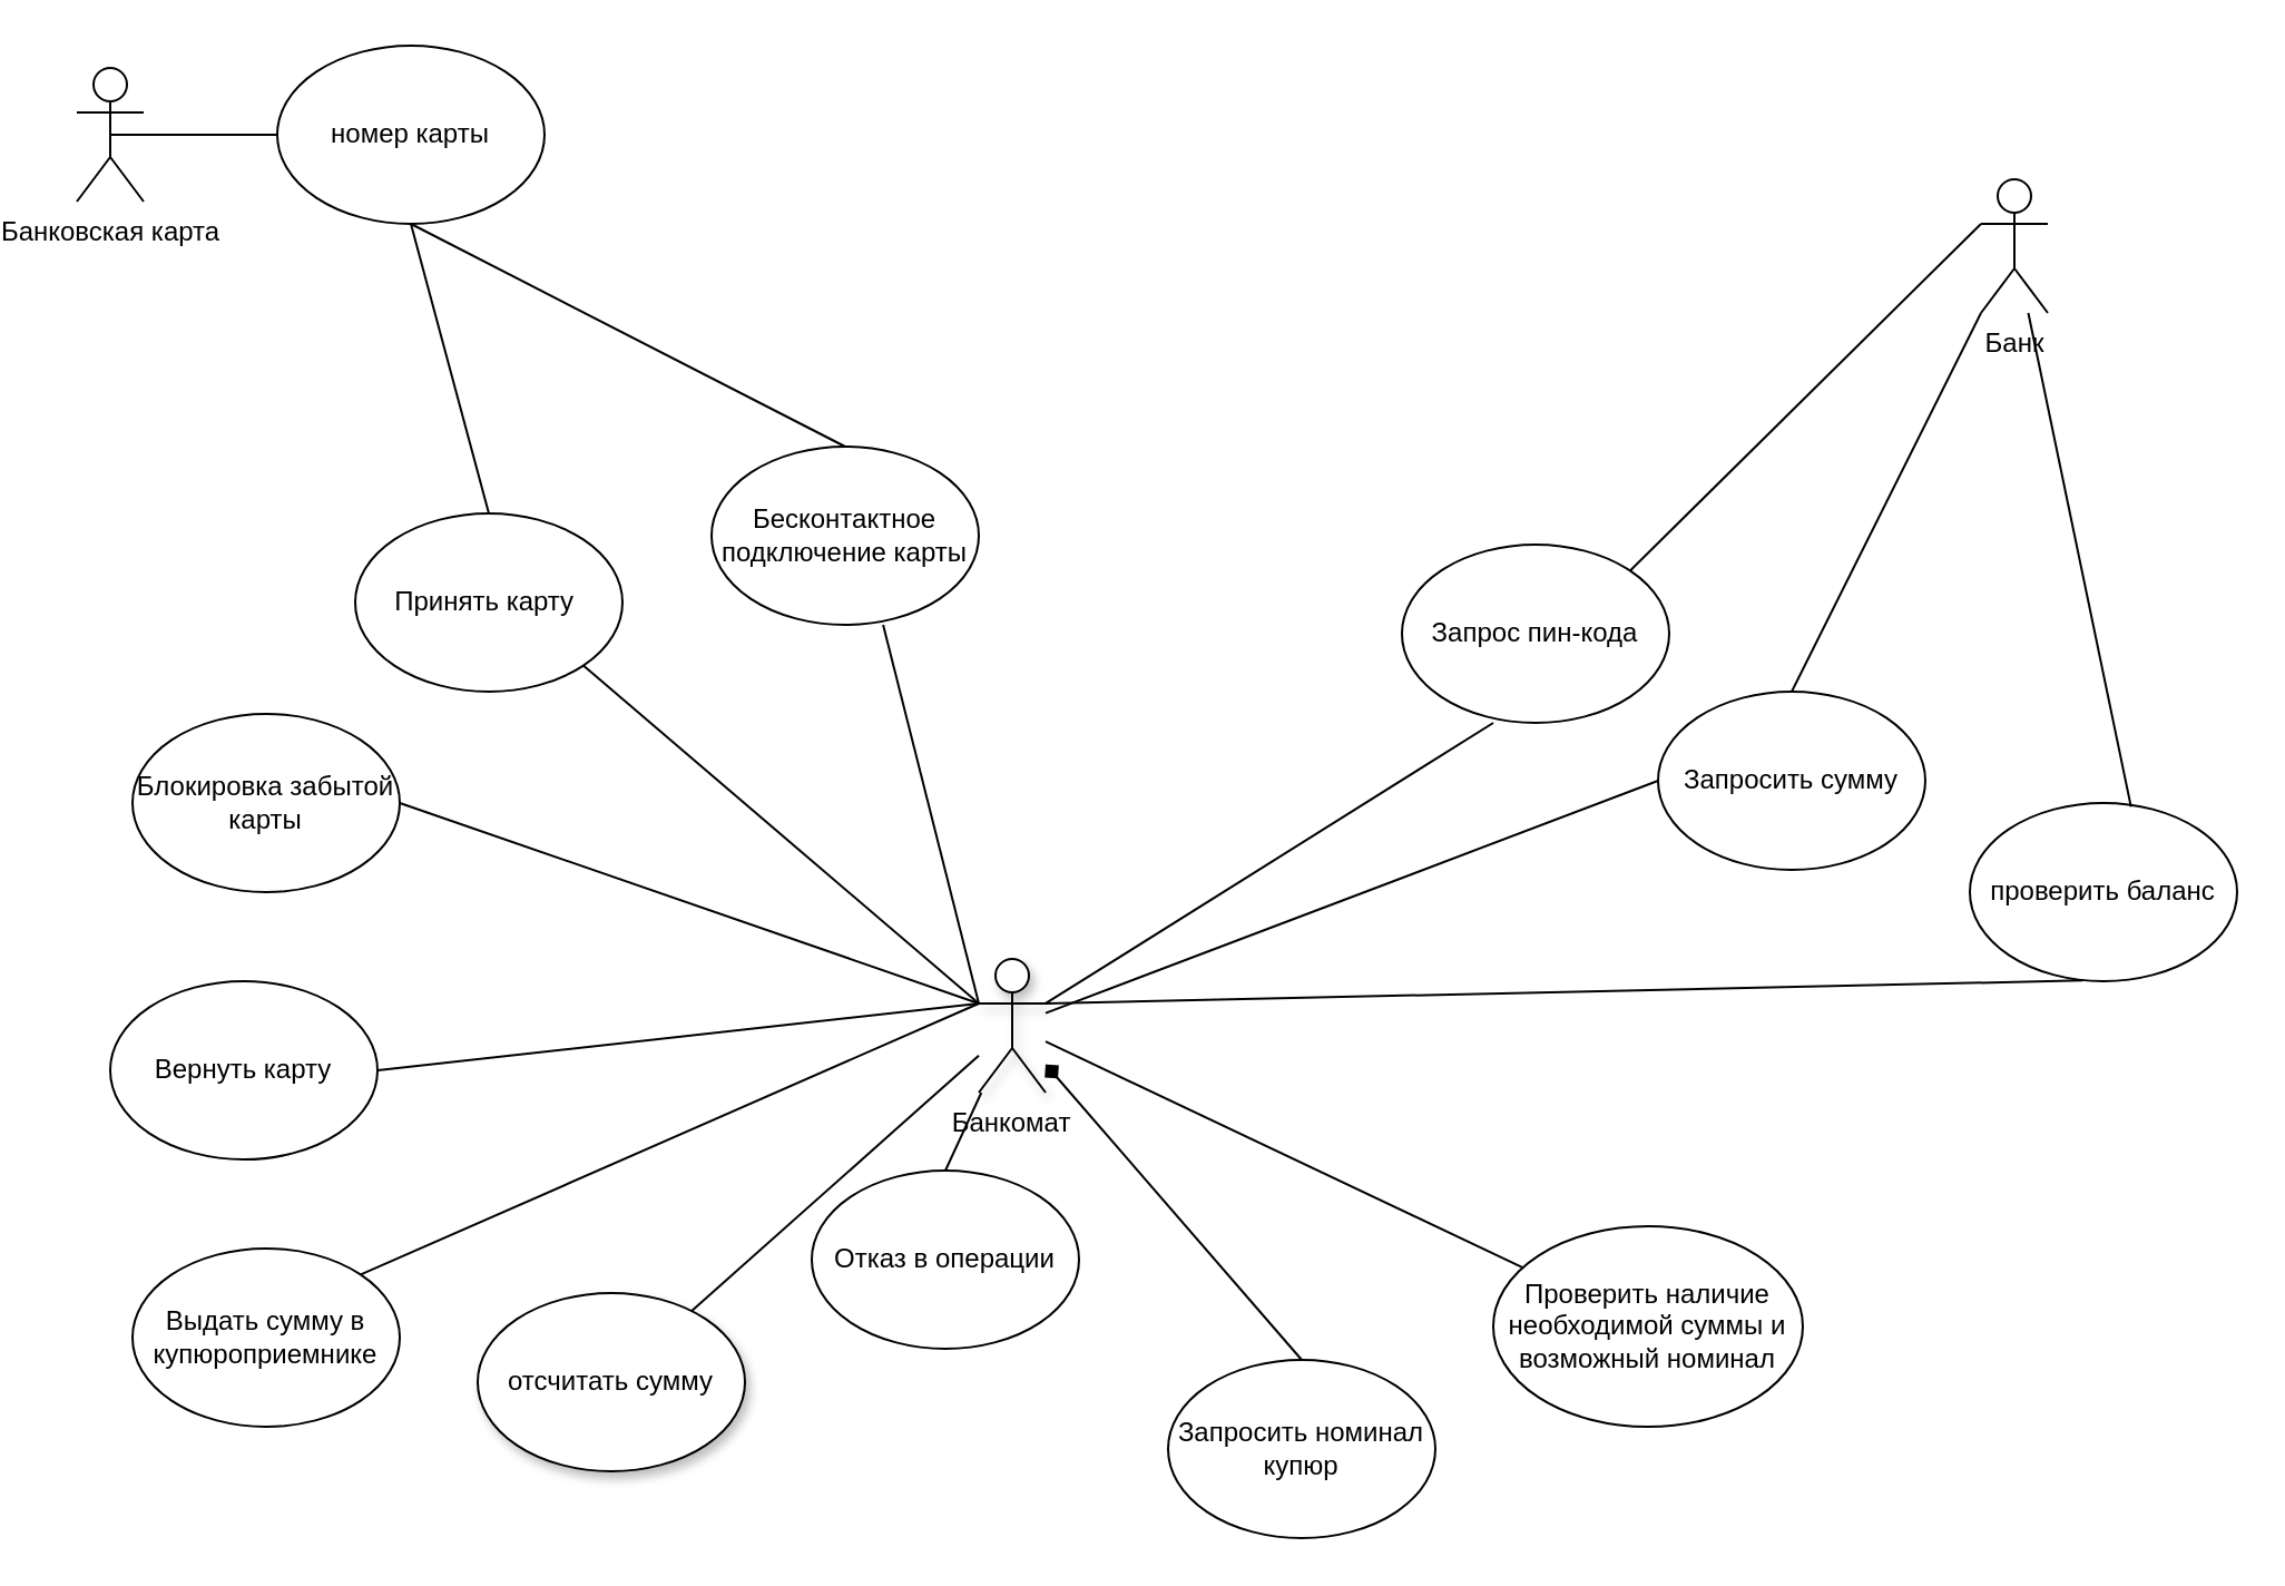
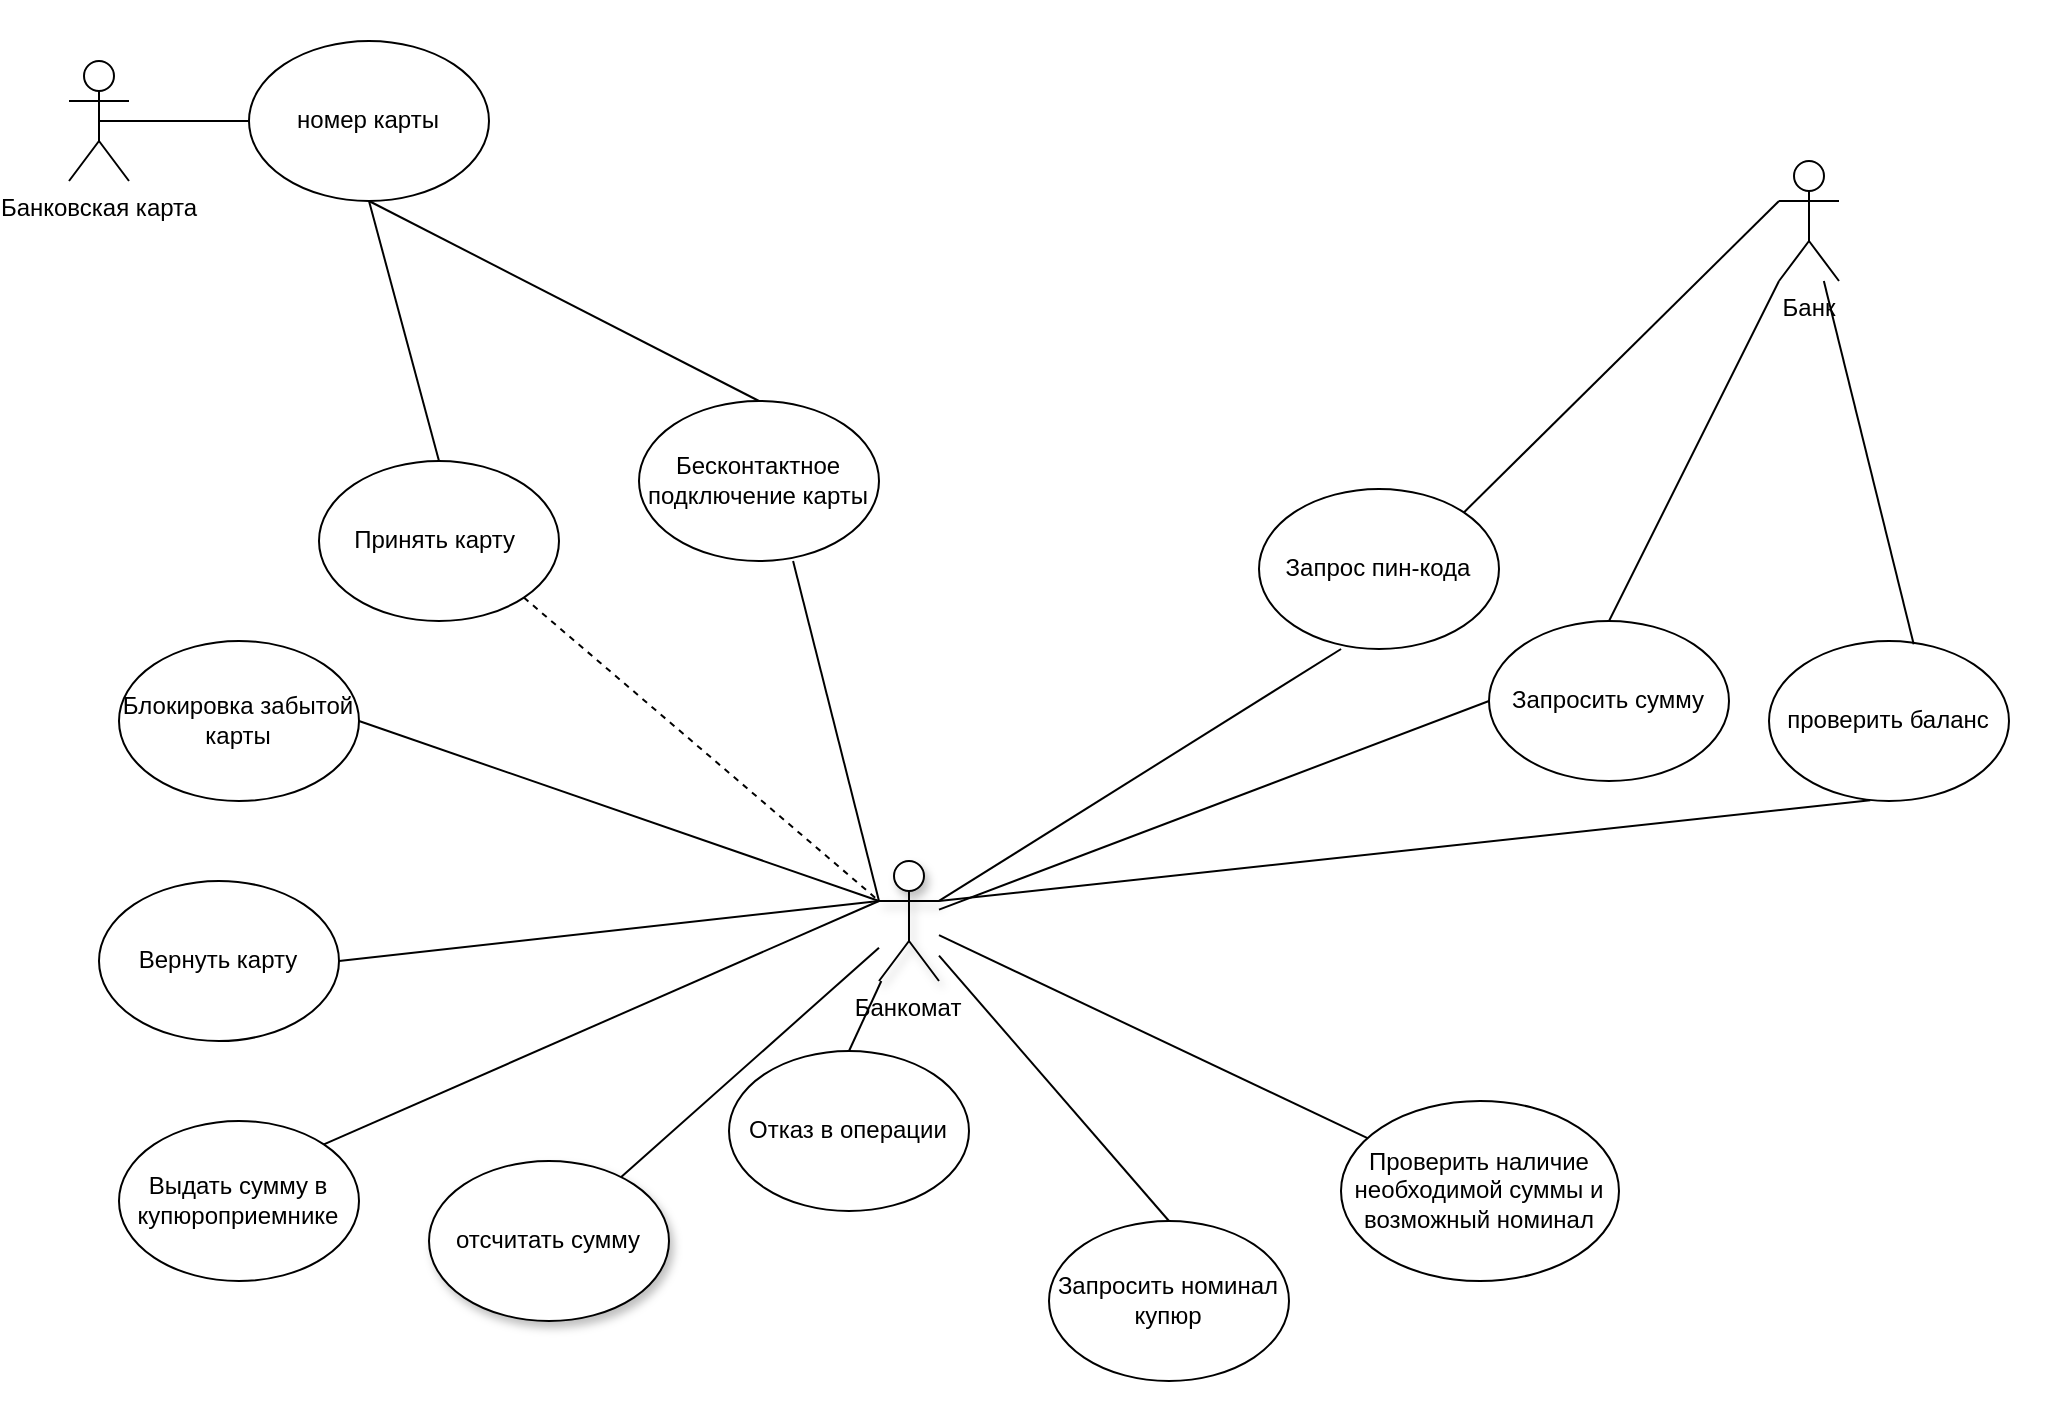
  <mxCell id="0" />
  <mxCell id="1" parent="0" />
  <mxCell id="2" value="Принять карту&amp;nbsp;" style="ellipse;whiteSpace=wrap;html=1;" parent="1" vertex="1"><mxGeometry x="145" y="230" width="120" height="80" as="geometry" /></mxCell>
  <mxCell id="3" value="Бесконтактное подключение карты" style="ellipse;whiteSpace=wrap;html=1;" parent="1" vertex="1"><mxGeometry x="305" y="200" width="120" height="80" as="geometry" /></mxCell>
  <mxCell id="4" value="Запрос пин-кода" style="ellipse;whiteSpace=wrap;html=1;" parent="1" vertex="1"><mxGeometry x="615" y="244" width="120" height="80" as="geometry" /></mxCell>
  <mxCell id="5" value="Запросить номинал купюр" style="ellipse;whiteSpace=wrap;html=1;" parent="1" vertex="1"><mxGeometry x="510" y="610" width="120" height="80" as="geometry" /></mxCell>
  <mxCell id="6" value="Запросить сумму" style="ellipse;whiteSpace=wrap;html=1;" parent="1" vertex="1"><mxGeometry x="730" y="310" width="120" height="80" as="geometry" /></mxCell>
- <mxCell id="7" value="проверить баланс" style="ellipse;whiteSpace=wrap;html=1;" parent="1" vertex="1"><mxGeometry x="870" y="360" width="120" height="80" as="geometry" /></mxCell>
+ <mxCell id="7" value="проверить баланс" style="ellipse;whiteSpace=wrap;html=1;" parent="1" vertex="1"><mxGeometry x="870" y="320" width="120" height="80" as="geometry" /></mxCell>
  <mxCell id="8" value="Вернуть карту" style="ellipse;whiteSpace=wrap;html=1;" parent="1" vertex="1"><mxGeometry x="35" y="440" width="120" height="80" as="geometry" /></mxCell>
  <mxCell id="9" value="Банкомат" style="shape=umlActor;verticalLabelPosition=bottom;verticalAlign=top;html=1;shadow=1;fillOpacity=100;whiteSpace=wrap;" parent="1" vertex="1"><mxGeometry x="425" y="430" width="30" height="60" as="geometry" /></mxCell>
- <mxCell id="10" value="" style="endArrow=none;html=1;rounded=0;exitX=1;exitY=1;exitDx=0;exitDy=0;entryX=0;entryY=0.333;entryDx=0;entryDy=0;entryPerimeter=0;" parent="1" source="2" target="9" edge="1"><mxGeometry width="50" height="50" relative="1" as="geometry"><mxPoint x="255" y="490" as="sourcePoint" /><mxPoint x="285" y="440" as="targetPoint" /></mxGeometry></mxCell>
+ <mxCell id="10" value="" style="endArrow=none;html=1;rounded=0;exitX=1;exitY=1;exitDx=0;exitDy=0;entryX=0;entryY=0.333;entryDx=0;entryDy=0;entryPerimeter=0;dashed=1;" parent="1" source="2" target="9" edge="1"><mxGeometry width="50" height="50" relative="1" as="geometry"><mxPoint x="255" y="490" as="sourcePoint" /><mxPoint x="285" y="440" as="targetPoint" /></mxGeometry></mxCell>
  <mxCell id="11" value="" style="endArrow=none;html=1;rounded=0;entryX=0.642;entryY=1;entryDx=0;entryDy=0;entryPerimeter=0;exitX=0;exitY=0.333;exitDx=0;exitDy=0;exitPerimeter=0;" parent="1" source="9" target="3" edge="1"><mxGeometry width="50" height="50" relative="1" as="geometry"><mxPoint x="315" y="420" as="sourcePoint" /><mxPoint x="355" y="380" as="targetPoint" /></mxGeometry></mxCell>
  <mxCell id="12" value="" style="endArrow=none;html=1;rounded=0;entryX=0.342;entryY=1;entryDx=0;entryDy=0;entryPerimeter=0;exitX=1;exitY=0.333;exitDx=0;exitDy=0;exitPerimeter=0;" parent="1" source="9" target="4" edge="1"><mxGeometry width="50" height="50" relative="1" as="geometry"><mxPoint x="345" y="420" as="sourcePoint" /><mxPoint x="395" y="360" as="targetPoint" /></mxGeometry></mxCell>
  <mxCell id="13" value="" style="endArrow=none;html=1;rounded=0;entryX=0.422;entryY=0.996;entryDx=0;entryDy=0;entryPerimeter=0;exitX=1;exitY=0.333;exitDx=0;exitDy=0;exitPerimeter=0;" parent="1" source="9" target="7" edge="1"><mxGeometry width="50" height="50" relative="1" as="geometry"><mxPoint x="345" y="430" as="sourcePoint" /><mxPoint x="565" y="340" as="targetPoint" /></mxGeometry></mxCell>
  <mxCell id="14" value="" style="endArrow=none;html=1;rounded=0;exitX=1;exitY=0.5;exitDx=0;exitDy=0;entryX=0;entryY=0.333;entryDx=0;entryDy=0;entryPerimeter=0;" parent="1" source="8" target="9" edge="1"><mxGeometry width="50" height="50" relative="1" as="geometry"><mxPoint x="445" y="620" as="sourcePoint" /><mxPoint x="285" y="470" as="targetPoint" /></mxGeometry></mxCell>
  <mxCell id="15" value="" style="endArrow=none;html=1;rounded=0;exitX=0;exitY=0.5;exitDx=0;exitDy=0;" parent="1" source="6" target="9" edge="1"><mxGeometry width="50" height="50" relative="1" as="geometry"><mxPoint x="385" y="670" as="sourcePoint" /><mxPoint x="345" y="520" as="targetPoint" /></mxGeometry></mxCell>
- <mxCell id="16" value="" style="endArrow=diamond;html=1;rounded=0;exitX=0.5;exitY=0;exitDx=0;exitDy=0;" parent="1" source="5" target="9" edge="1"><mxGeometry width="50" height="50" relative="1" as="geometry"><mxPoint x="445" y="620" as="sourcePoint" /><mxPoint x="325" y="520" as="targetPoint" /></mxGeometry></mxCell>
+ <mxCell id="16" value="" style="endArrow=none;html=1;rounded=0;exitX=0.5;exitY=0;exitDx=0;exitDy=0;" parent="1" source="5" target="9" edge="1"><mxGeometry width="50" height="50" relative="1" as="geometry"><mxPoint x="445" y="620" as="sourcePoint" /><mxPoint x="325" y="520" as="targetPoint" /></mxGeometry></mxCell>
  <mxCell id="17" value="отсчитать сумму" style="ellipse;whiteSpace=wrap;html=1;shadow=1;" parent="1" vertex="1"><mxGeometry x="200" y="580" width="120" height="80" as="geometry" /></mxCell>
  <mxCell id="18" value="" style="endArrow=none;html=1;rounded=0;" parent="1" source="17" target="9" edge="1"><mxGeometry width="50" height="50" relative="1" as="geometry"><mxPoint x="105" y="620" as="sourcePoint" /><mxPoint x="285" y="490" as="targetPoint" /></mxGeometry></mxCell>
  <mxCell id="19" value="Банковская карта" style="shape=umlActor;verticalLabelPosition=bottom;verticalAlign=top;html=1;outlineConnect=0;" parent="1" vertex="1"><mxGeometry x="20" y="30" width="30" height="60" as="geometry" /></mxCell>
  <mxCell id="20" value="Банк" style="shape=umlActor;verticalLabelPosition=bottom;verticalAlign=top;html=1;outlineConnect=0;" parent="1" vertex="1"><mxGeometry x="875" y="80" width="30" height="60" as="geometry" /></mxCell>
  <mxCell id="21" value="номер карты" style="ellipse;whiteSpace=wrap;html=1;" parent="1" vertex="1"><mxGeometry x="110" y="20" width="120" height="80" as="geometry" /></mxCell>
  <mxCell id="22" value="" style="endArrow=none;html=1;rounded=0;entryX=0;entryY=0.5;entryDx=0;entryDy=0;exitX=0.5;exitY=0.5;exitDx=0;exitDy=0;exitPerimeter=0;" parent="1" source="19" target="21" edge="1"><mxGeometry width="50" height="50" relative="1" as="geometry"><mxPoint x="45" y="60" as="sourcePoint" /><mxPoint x="95" y="10" as="targetPoint" /></mxGeometry></mxCell>
  <mxCell id="23" value="Блокировка забытой карты" style="ellipse;whiteSpace=wrap;html=1;" parent="1" vertex="1"><mxGeometry x="45" y="320" width="120" height="80" as="geometry" /></mxCell>
  <mxCell id="24" value="" style="endArrow=none;html=1;rounded=0;entryX=1;entryY=0.5;entryDx=0;entryDy=0;exitX=0;exitY=0.333;exitDx=0;exitDy=0;exitPerimeter=0;" parent="1" source="9" target="23" edge="1"><mxGeometry width="50" height="50" relative="1" as="geometry"><mxPoint x="305" y="450" as="sourcePoint" /><mxPoint x="635" y="350" as="targetPoint" /></mxGeometry></mxCell>
  <mxCell id="25" value="" style="endArrow=none;html=1;rounded=0;exitX=1;exitY=0;exitDx=0;exitDy=0;entryX=0;entryY=0.333;entryDx=0;entryDy=0;entryPerimeter=0;" parent="1" source="4" target="20" edge="1"><mxGeometry width="50" height="50" relative="1" as="geometry"><mxPoint x="690" y="140" as="sourcePoint" /><mxPoint x="740" y="90" as="targetPoint" /></mxGeometry></mxCell>
  <mxCell id="26" value="" style="endArrow=none;html=1;rounded=0;exitX=0.603;exitY=0.021;exitDx=0;exitDy=0;exitPerimeter=0;" parent="1" source="7" target="20" edge="1"><mxGeometry width="50" height="50" relative="1" as="geometry"><mxPoint x="585" y="350" as="sourcePoint" /><mxPoint x="735" y="110" as="targetPoint" /></mxGeometry></mxCell>
  <mxCell id="27" value="Выдать сумму в купюроприемнике" style="ellipse;whiteSpace=wrap;html=1;" parent="1" vertex="1"><mxGeometry x="45" y="560" width="120" height="80" as="geometry" /></mxCell>
  <mxCell id="28" value="" style="endArrow=none;html=1;rounded=0;exitX=1;exitY=0;exitDx=0;exitDy=0;entryX=0;entryY=0.333;entryDx=0;entryDy=0;entryPerimeter=0;" parent="1" source="27" target="9" edge="1"><mxGeometry width="50" height="50" relative="1" as="geometry"><mxPoint x="165" y="570" as="sourcePoint" /><mxPoint x="285" y="480" as="targetPoint" /></mxGeometry></mxCell>
  <mxCell id="29" value="" style="endArrow=none;html=1;rounded=0;entryX=0.5;entryY=1;entryDx=0;entryDy=0;exitX=0.5;exitY=0;exitDx=0;exitDy=0;" parent="1" source="2" target="21" edge="1"><mxGeometry width="50" height="50" relative="1" as="geometry"><mxPoint x="110" y="250" as="sourcePoint" /><mxPoint x="160" y="200" as="targetPoint" /></mxGeometry></mxCell>
  <mxCell id="30" value="" style="endArrow=none;html=1;rounded=0;exitX=0.5;exitY=0;exitDx=0;exitDy=0;entryX=0.5;entryY=1;entryDx=0;entryDy=0;" parent="1" source="3" target="21" edge="1"><mxGeometry width="50" height="50" relative="1" as="geometry"><mxPoint x="225" y="170" as="sourcePoint" /><mxPoint x="185" y="100" as="targetPoint" /></mxGeometry></mxCell>
  <mxCell id="31" value="Проверить наличие необходимой суммы и возможный номинал" style="ellipse;whiteSpace=wrap;html=1;" parent="1" vertex="1"><mxGeometry x="656" y="550" width="139" height="90" as="geometry" /></mxCell>
  <mxCell id="32" value="" style="endArrow=none;html=1;rounded=0;" parent="1" source="31" target="9" edge="1"><mxGeometry width="50" height="50" relative="1" as="geometry"><mxPoint x="265" y="660" as="sourcePoint" /><mxPoint x="315" y="610" as="targetPoint" /></mxGeometry></mxCell>
  <mxCell id="33" value="Отказ в операции" style="ellipse;whiteSpace=wrap;html=1;" parent="1" vertex="1"><mxGeometry x="350" y="525" width="120" height="80" as="geometry" /></mxCell>
  <mxCell id="34" value="" style="endArrow=none;html=1;rounded=0;exitX=0.5;exitY=0;exitDx=0;exitDy=0;" parent="1" source="33" target="9" edge="1"><mxGeometry width="50" height="50" relative="1" as="geometry"><mxPoint x="335" y="560" as="sourcePoint" /><mxPoint x="385" y="510" as="targetPoint" /></mxGeometry></mxCell>
  <mxCell id="35" value="" style="endArrow=none;html=1;rounded=0;entryX=0;entryY=1;entryDx=0;entryDy=0;entryPerimeter=0;exitX=0.5;exitY=0;exitDx=0;exitDy=0;" parent="1" source="6" target="20" edge="1"><mxGeometry width="50" height="50" relative="1" as="geometry"><mxPoint x="835" y="324" as="sourcePoint" /><mxPoint x="885" y="274" as="targetPoint" /></mxGeometry></mxCell>
